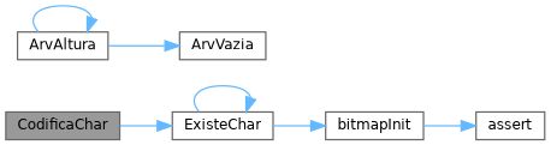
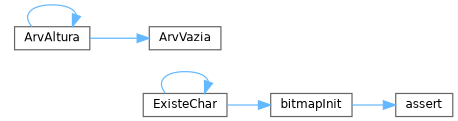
  digraph {
    rankdir=LR
    node [color=grey40 fillcolor=white fontname=Helvetica fontsize=10 shape=box style=filled]
    edge [color=steelblue1 fontname=Helvetica fontsize=10 labelfontname=Helvetica labelfontsize=10 style=solid]
-   n1 [color=gray40 fillcolor=grey60 fontcolor=black height=0.2 label=CodificaChar width=0.4]
    n2 [height=0.2 label=ExisteChar width=0.4]
    n3 [height=0.2 label=ArvAltura width=0.4]
    n4 [height=0.2 label=ArvVazia width=0.4]
    n5 [height=0.2 label=bitmapInit width=0.4]
    n6 [height=0.2 label=assert width=0.4]
-   n1 -> n2
    n2 -> n2
    n2 -> n5
    n3 -> n3
    n3 -> n4
    n5 -> n6
  }
